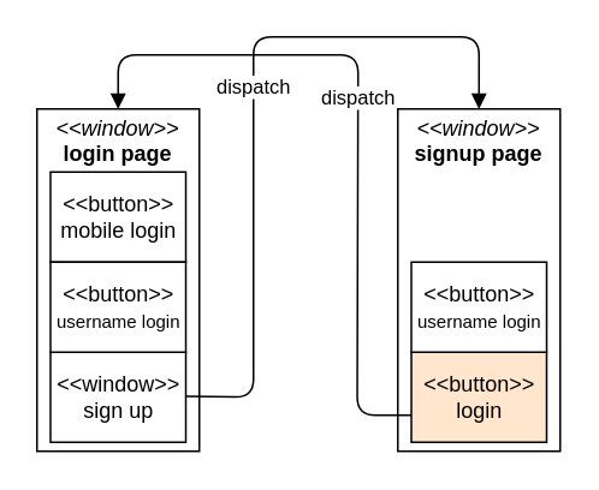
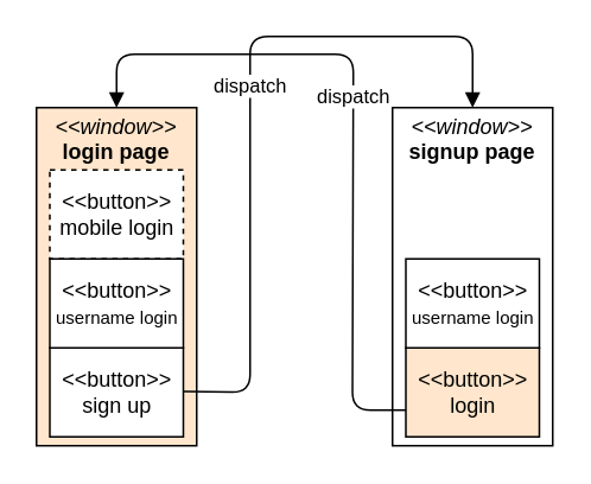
  <mxCell id="0" />
  <mxCell id="1" parent="0" />
- <mxCell id="2" value="&lt;p style=&quot;margin: 0px ; margin-top: 4px ; text-align: center&quot;&gt;&lt;i&gt;&amp;lt;&amp;lt;window&amp;gt;&amp;gt;&lt;/i&gt;&lt;br&gt;&lt;b&gt;login page&lt;/b&gt;&lt;/p&gt;&lt;p style=&quot;margin: 0px ; margin-left: 4px&quot;&gt;&lt;br&gt;&lt;/p&gt;" style="verticalAlign=top;align=left;overflow=fill;fontSize=12;fontFamily=Helvetica;html=1;" vertex="1" parent="1"><mxGeometry x="20" y="60" width="90" height="190" as="geometry" /></mxCell>
- <mxCell id="3" value="&amp;lt;&amp;lt;window&amp;gt;&amp;gt;&lt;br&gt;sign up" style="html=1;" vertex="1" parent="1"><mxGeometry x="27.5" y="195" width="75" height="50" as="geometry" /></mxCell>
- <mxCell id="4" value="&amp;lt;&amp;lt;button&amp;gt;&amp;gt;&lt;br&gt;mobile login" style="html=1;" vertex="1" parent="1"><mxGeometry x="27.5" y="95" width="75" height="50" as="geometry" /></mxCell>
+ <mxCell id="2" value="&lt;p style=&quot;margin: 0px ; margin-top: 4px ; text-align: center&quot;&gt;&lt;i&gt;&amp;lt;&amp;lt;window&amp;gt;&amp;gt;&lt;/i&gt;&lt;br&gt;&lt;b&gt;login page&lt;/b&gt;&lt;/p&gt;&lt;p style=&quot;margin: 0px ; margin-left: 4px&quot;&gt;&lt;br&gt;&lt;/p&gt;" style="verticalAlign=top;align=left;overflow=fill;fontSize=12;fontFamily=Helvetica;html=1;fillColor=#ffe6cc;" vertex="1" parent="1"><mxGeometry x="20" y="60" width="90" height="190" as="geometry" /></mxCell>
+ <mxCell id="3" value="&amp;lt;&amp;lt;button&amp;gt;&amp;gt;&lt;br&gt;sign up" style="html=1;" vertex="1" parent="1"><mxGeometry x="27.5" y="195" width="75" height="50" as="geometry" /></mxCell>
+ <mxCell id="4" value="&amp;lt;&amp;lt;button&amp;gt;&amp;gt;&lt;br&gt;mobile login" style="html=1;dashed=1;" vertex="1" parent="1"><mxGeometry x="27.5" y="95" width="75" height="50" as="geometry" /></mxCell>
  <mxCell id="5" value="&amp;lt;&amp;lt;button&amp;gt;&amp;gt;&lt;br&gt;&lt;font style=&quot;font-size: 10px&quot;&gt;username login&lt;/font&gt;" style="html=1;" vertex="1" parent="1"><mxGeometry x="27.5" y="145" width="75" height="50" as="geometry" /></mxCell>
  <mxCell id="6" value="&lt;p style=&quot;margin: 0px ; margin-top: 4px ; text-align: center&quot;&gt;&lt;i&gt;&amp;lt;&amp;lt;window&amp;gt;&amp;gt;&lt;/i&gt;&lt;br&gt;&lt;b&gt;signup page&lt;/b&gt;&lt;/p&gt;&lt;p style=&quot;margin: 0px ; margin-left: 4px&quot;&gt;&lt;br&gt;&lt;/p&gt;" style="verticalAlign=top;align=left;overflow=fill;fontSize=12;fontFamily=Helvetica;html=1;" vertex="1" parent="1"><mxGeometry x="220" y="60" width="90" height="190" as="geometry" /></mxCell>
  <mxCell id="7" value="&amp;lt;&amp;lt;button&amp;gt;&amp;gt;&lt;br&gt;login" style="html=1;fillColor=#ffe6cc;" vertex="1" parent="1"><mxGeometry x="227.5" y="195" width="75" height="50" as="geometry" /></mxCell>
  <mxCell id="8" value="&amp;lt;&amp;lt;button&amp;gt;&amp;gt;&lt;br&gt;&lt;font style=&quot;font-size: 10px&quot;&gt;username login&lt;/font&gt;" style="html=1;" vertex="1" parent="1"><mxGeometry x="227.5" y="145" width="75" height="50" as="geometry" /></mxCell>
  <mxCell id="9" value="dispatch" style="html=1;verticalAlign=bottom;endArrow=block;entryX=0.5;entryY=0;entryDx=0;entryDy=0;" edge="1" parent="1" target="6"><mxGeometry width="80" relative="1" as="geometry"><mxPoint x="102.5" y="219.5" as="sourcePoint" /><mxPoint x="220" y="20" as="targetPoint" /><Array as="points"><mxPoint x="140" y="220" /><mxPoint x="140" y="20" /><mxPoint x="265" y="20" /></Array></mxGeometry></mxCell>
  <mxCell id="10" value="dispatch" style="html=1;verticalAlign=bottom;endArrow=block;entryX=0.5;entryY=0;entryDx=0;entryDy=0;" edge="1" parent="1" target="2"><mxGeometry width="80" relative="1" as="geometry"><mxPoint x="227.5" y="230" as="sourcePoint" /><mxPoint x="117.5" y="230" as="targetPoint" /><Array as="points"><mxPoint x="197.5" y="230" /><mxPoint x="198" y="30" /><mxPoint x="65" y="30" /></Array></mxGeometry></mxCell>
